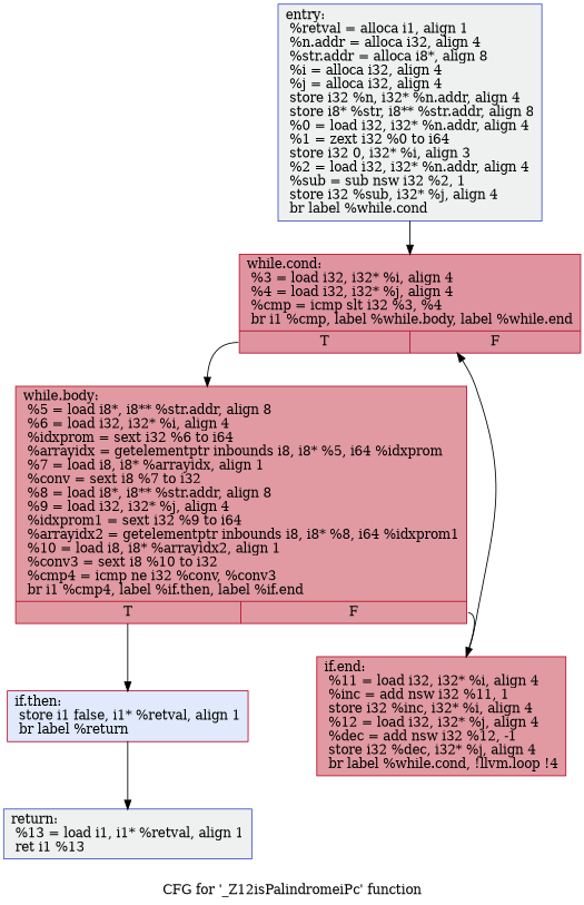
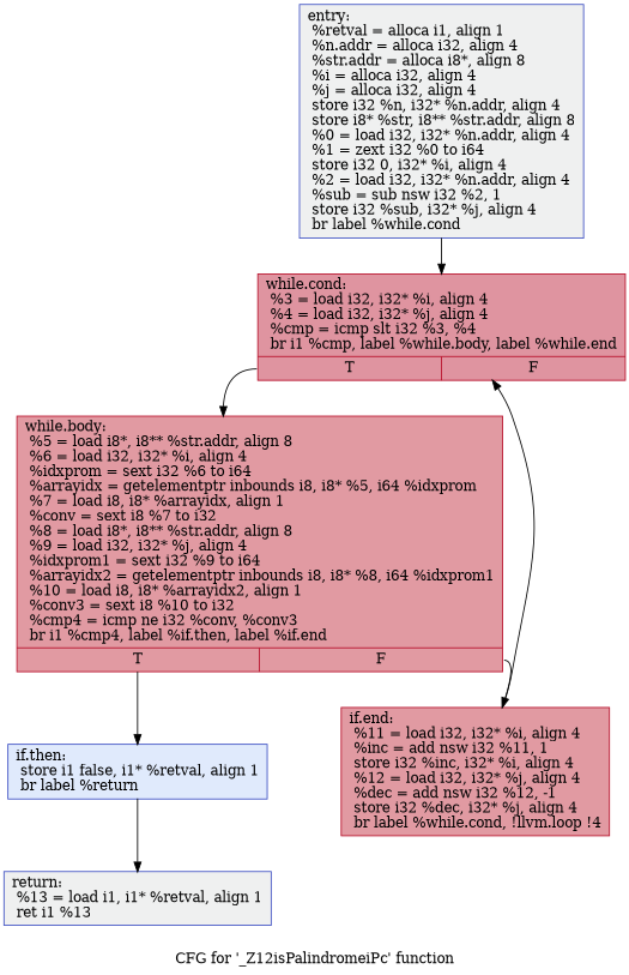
  digraph {
    label="CFG for '_Z12isPalindromeiPc' function"
    node [color="#3d50c3ff" fillcolor="#dbdcde70" shape=record style=filled]
-   n1 [label="{entry:\l  %retval = alloca i1, align 1\l  %n.addr = alloca i32, align 4\l  %str.addr = alloca i8*, align 8\l  %i = alloca i32, align 4\l  %j = alloca i32, align 4\l  store i32 %n, i32* %n.addr, align 4\l  store i8* %str, i8** %str.addr, align 8\l  %0 = load i32, i32* %n.addr, align 4\l  %1 = zext i32 %0 to i64\l  store i32 0, i32* %i, align 3\l  %2 = load i32, i32* %n.addr, align 4\l  %sub = sub nsw i32 %2, 1\l  store i32 %sub, i32* %j, align 4\l  br label %while.cond\l}"]
+   n1 [label="{entry:\l  %retval = alloca i1, align 1\l  %n.addr = alloca i32, align 4\l  %str.addr = alloca i8*, align 8\l  %i = alloca i32, align 4\l  %j = alloca i32, align 4\l  store i32 %n, i32* %n.addr, align 4\l  store i8* %str, i8** %str.addr, align 8\l  %0 = load i32, i32* %n.addr, align 4\l  %1 = zext i32 %0 to i64\l  store i32 0, i32* %i, align 4\l  %2 = load i32, i32* %n.addr, align 4\l  %sub = sub nsw i32 %2, 1\l  store i32 %sub, i32* %j, align 4\l  br label %while.cond\l}"]
    n2 [color="#b70d28ff" fillcolor="#b70d2870" label="{while.cond:                                       \l  %3 = load i32, i32* %i, align 4\l  %4 = load i32, i32* %j, align 4\l  %cmp = icmp slt i32 %3, %4\l  br i1 %cmp, label %while.body, label %while.end\l|{<s0>T|<s1>F}}"]
    n3 [color="#b70d28ff" fillcolor="#bb1b2c70" label="{while.body:                                       \l  %5 = load i8*, i8** %str.addr, align 8\l  %6 = load i32, i32* %i, align 4\l  %idxprom = sext i32 %6 to i64\l  %arrayidx = getelementptr inbounds i8, i8* %5, i64 %idxprom\l  %7 = load i8, i8* %arrayidx, align 1\l  %conv = sext i8 %7 to i32\l  %8 = load i8*, i8** %str.addr, align 8\l  %9 = load i32, i32* %j, align 4\l  %idxprom1 = sext i32 %9 to i64\l  %arrayidx2 = getelementptr inbounds i8, i8* %8, i64 %idxprom1\l  %10 = load i8, i8* %arrayidx2, align 1\l  %conv3 = sext i8 %10 to i32\l  %cmp4 = icmp ne i32 %conv, %conv3\l  br i1 %cmp4, label %if.then, label %if.end\l|{<s0>T|<s1>F}}"]
-   n4 [color="#b70d28ff" fillcolor="#b9d0f970" label="{if.then:                                          \l  store i1 false, i1* %retval, align 1\l  br label %return\l}"]
+   n4 [fillcolor="#b9d0f970" label="{if.then:                                          \l  store i1 false, i1* %retval, align 1\l  br label %return\l}"]
    n5 [color="#b70d28ff" fillcolor="#bb1b2c70" label="{if.end:                                           \l  %11 = load i32, i32* %i, align 4\l  %inc = add nsw i32 %11, 1\l  store i32 %inc, i32* %i, align 4\l  %12 = load i32, i32* %j, align 4\l  %dec = add nsw i32 %12, -1\l  store i32 %dec, i32* %j, align 4\l  br label %while.cond, !llvm.loop !4\l}"]
    n6 [label="{return:                                           \l  %13 = load i1, i1* %retval, align 1\l  ret i1 %13\l}"]
    n1 -> n2
    n2 -> n3 [tailport=s0]
    n3 -> n4 [tailport=s0]
    n3 -> n5 [tailport=s1]
    n4 -> n6
    n5 -> n2
  }
